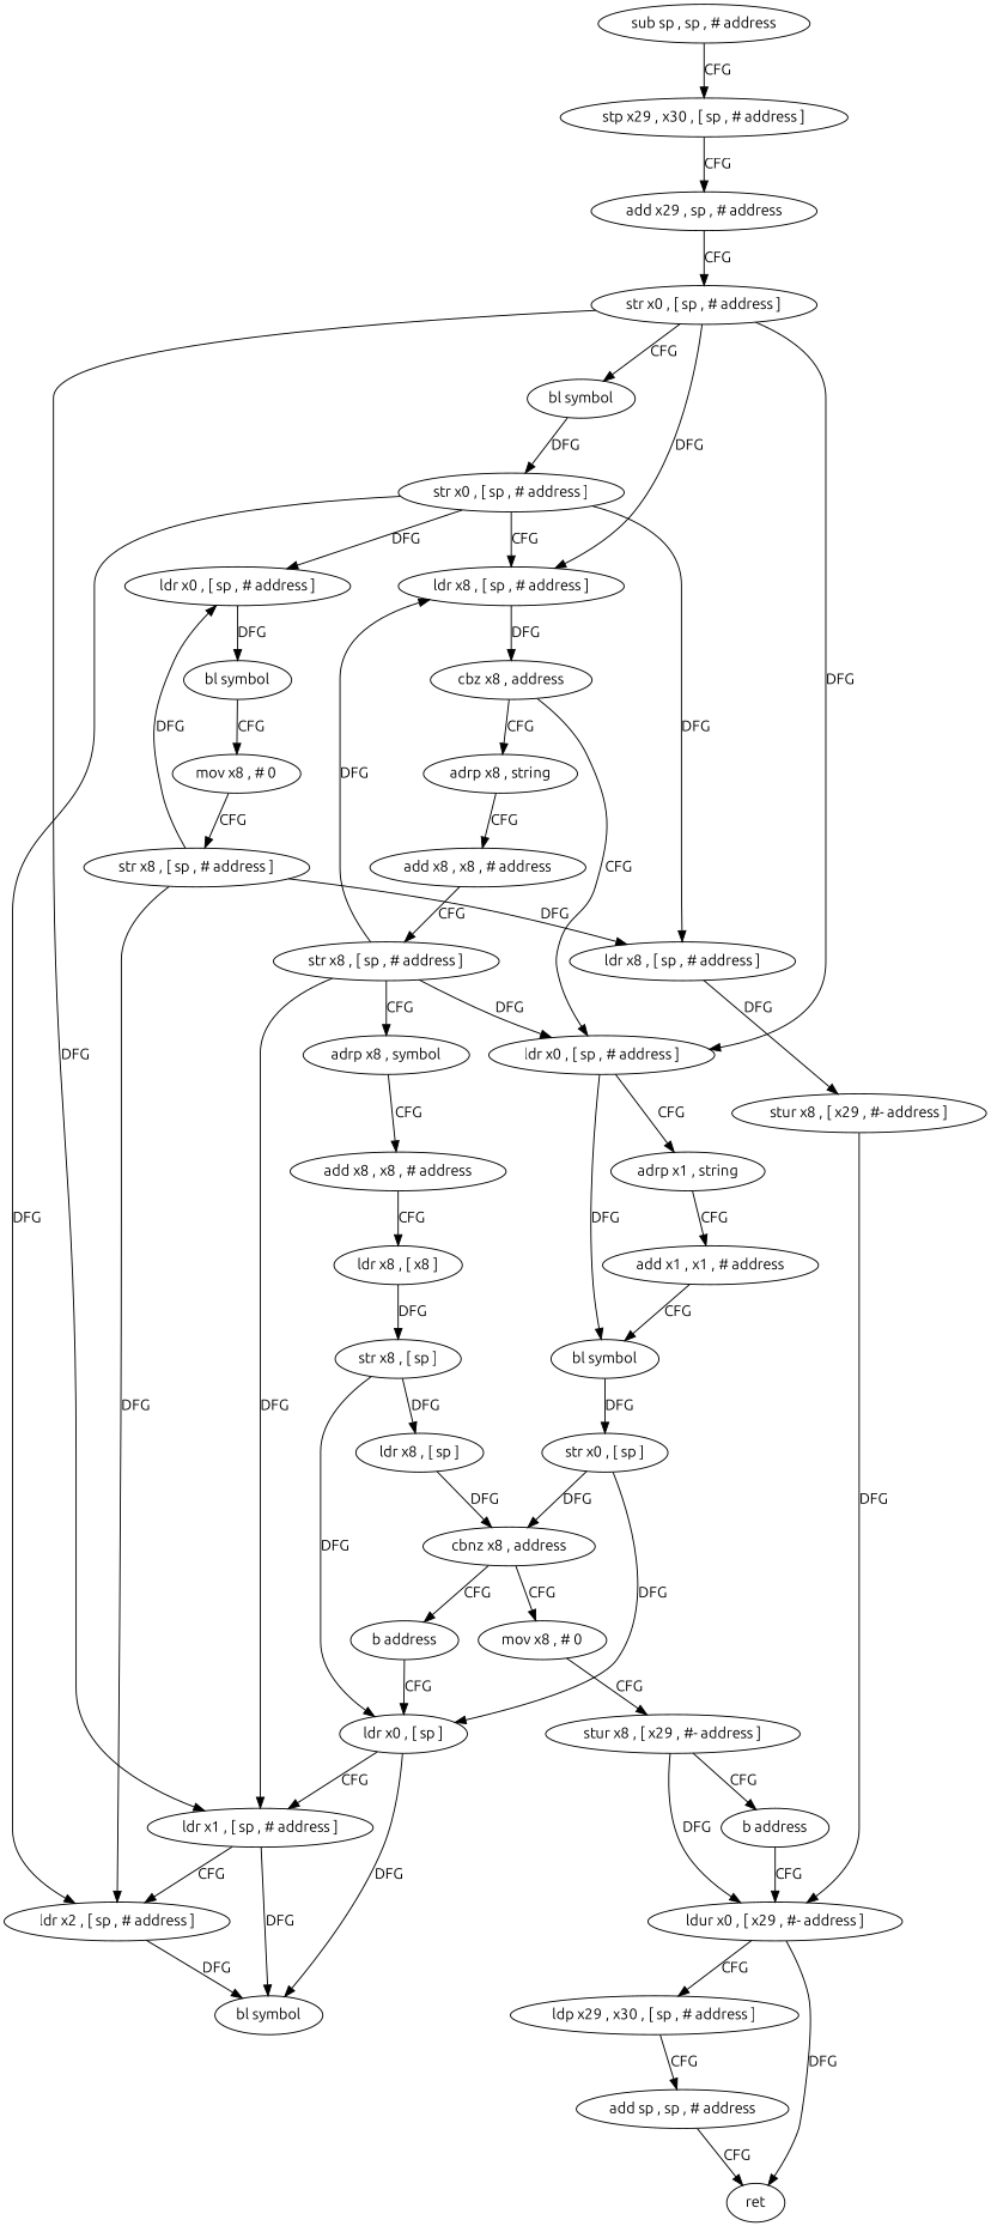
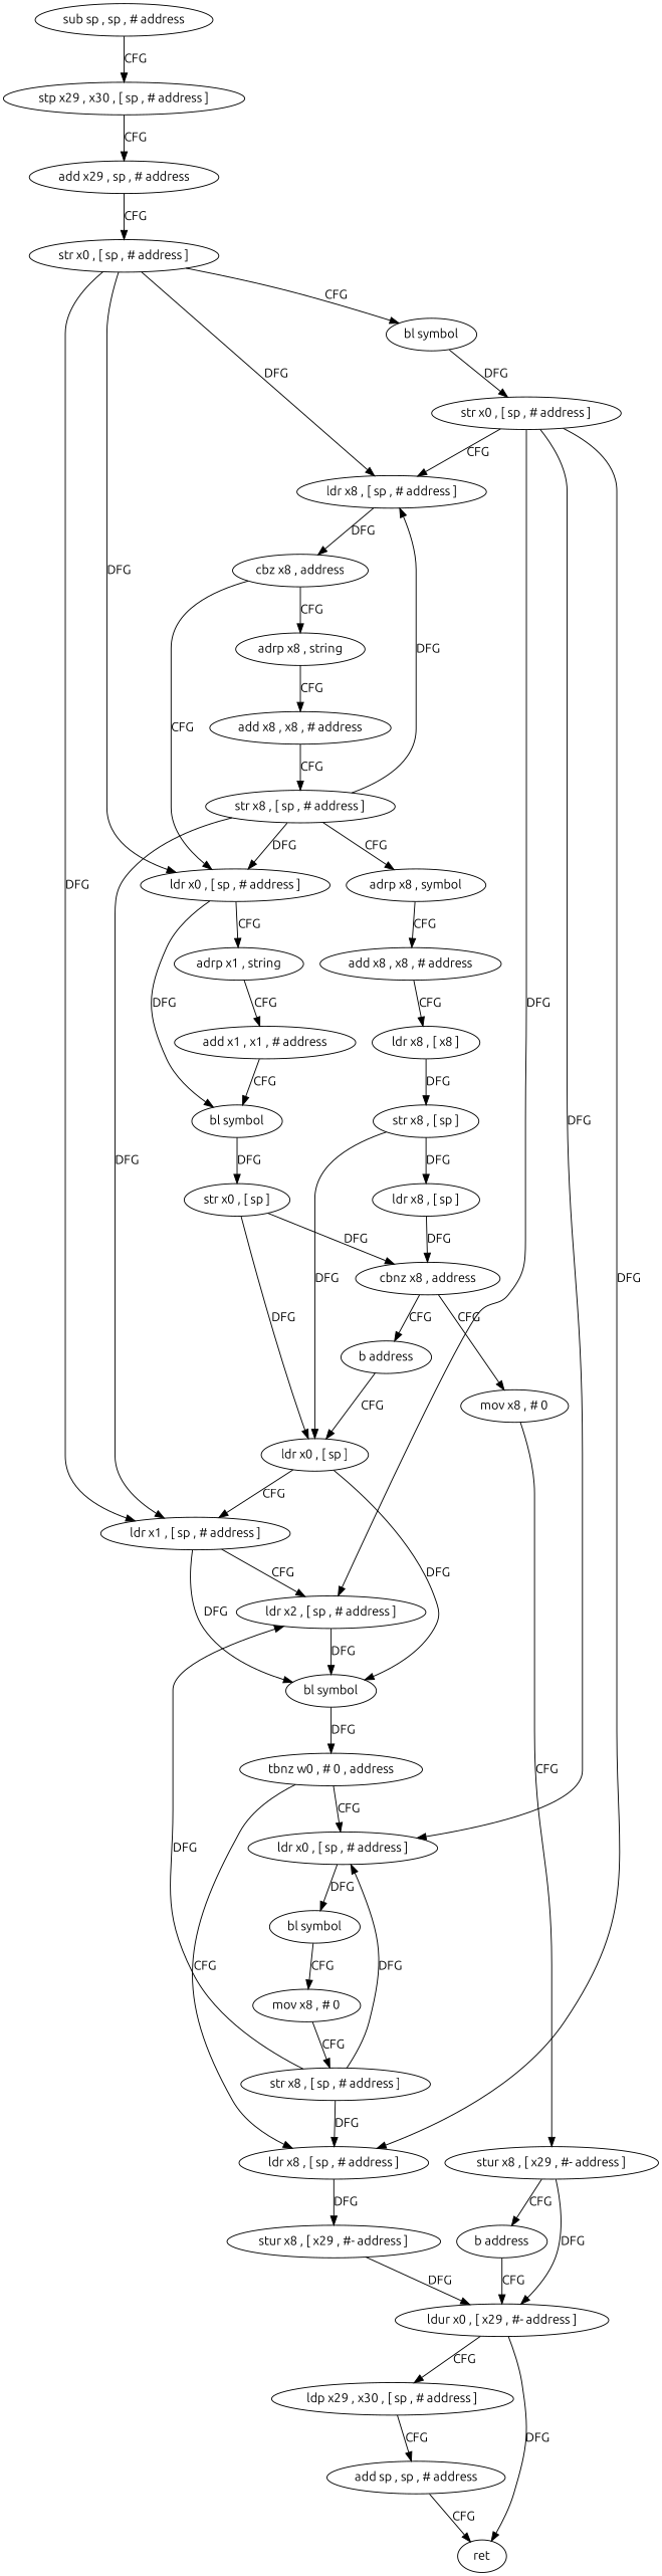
  digraph {
    fontname=Ubuntu
    node [fontname=Ubuntu]
    edge [fontname=Ubuntu]
    n1 [label="sub sp , sp , # address"]
    n2 [label="stp x29 , x30 , [ sp , # address ]"]
    n3 [label="add x29 , sp , # address"]
    n4 [label="str x0 , [ sp , # address ]"]
    n5 [label="bl symbol"]
    n6 [label="ldr x8 , [ sp , # address ]"]
    n7 [label="ldr x0 , [ sp , # address ]"]
    n8 [label="ldr x1 , [ sp , # address ]"]
    n9 [label="str x0 , [ sp , # address ]"]
    n10 [label="cbz x8 , address"]
    n11 [label="adrp x1 , string"]
    n12 [label="bl symbol"]
    n13 [label="ldr x2 , [ sp , # address ]"]
    n14 [label="bl symbol"]
    n15 [label="ldr x8 , [ sp , # address ]"]
    n16 [label="ldr x0 , [ sp , # address ]"]
    n17 [label="stur x8 , [ x29 , #- address ]"]
    n18 [label="bl symbol"]
    n19 [label="adrp x8 , string"]
    n20 [label="add x8 , x8 , # address"]
    n21 [label="str x8 , [ sp , # address ]"]
    n22 [label="add x1 , x1 , # address"]
    n23 [label="str x0 , [ sp ]"]
    n24 [label="adrp x8 , symbol"]
    n25 [label="add x8 , x8 , # address"]
    n26 [label="ldr x8 , [ x8 ]"]
    n27 [label="str x8 , [ sp ]"]
    n28 [label="ldr x0 , [ sp ]"]
    n29 [label="ldr x8 , [ sp ]"]
    n30 [label="cbnz x8 , address"]
+   n31 [label="tbnz w0 , # 0 , address"]
    n32 [label="b address"]
    n33 [label="mov x8 , # 0"]
    n34 [label="stur x8 , [ x29 , #- address ]"]
    n35 [label="ldur x0 , [ x29 , #- address ]"]
    n36 [label="b address"]
    n37 [label="ldp x29 , x30 , [ sp , # address ]"]
    n38 [label=ret]
    n39 [label="add sp , sp , # address"]
    n40 [label="mov x8 , # 0"]
    n41 [label="str x8 , [ sp , # address ]"]
    n1 -> n2 [label=CFG]
    n2 -> n3 [label=CFG]
    n3 -> n4 [label=CFG]
    n4 -> n5 [label=CFG]
    n4 -> n6 [label=DFG]
    n4 -> n7 [label=DFG]
    n4 -> n8 [label=DFG]
    n5 -> n9 [label=DFG]
    n6 -> n10 [label=DFG]
    n7 -> n11 [label=CFG]
    n7 -> n12 [label=DFG]
    n8 -> n13 [label=CFG]
    n8 -> n14 [label=DFG]
    n9 -> n6 [label=CFG]
    n9 -> n13 [label=DFG]
    n9 -> n15 [label=DFG]
    n9 -> n16 [label=DFG]
    n10 -> n7 [label=CFG]
    n10 -> n19 [label=CFG]
    n11 -> n22 [label=CFG]
    n12 -> n23 [label=DFG]
    n13 -> n14 [label=DFG]
+   n14 -> n31 [label=DFG]
    n15 -> n17 [label=DFG]
    n16 -> n18 [label=DFG]
    n17 -> n35 [label=DFG]
    n18 -> n40 [label=CFG]
    n19 -> n20 [label=CFG]
    n20 -> n21 [label=CFG]
    n21 -> n6 [label=DFG]
    n21 -> n7 [label=DFG]
    n21 -> n8 [label=DFG]
    n21 -> n24 [label=CFG]
    n22 -> n12 [label=CFG]
    n23 -> n28 [label=DFG]
    n23 -> n30 [label=DFG]
    n24 -> n25 [label=CFG]
    n25 -> n26 [label=CFG]
    n26 -> n27 [label=DFG]
    n27 -> n28 [label=DFG]
    n27 -> n29 [label=DFG]
    n28 -> n8 [label=CFG]
    n28 -> n14 [label=DFG]
    n29 -> n30 [label=DFG]
    n30 -> n32 [label=CFG]
    n30 -> n33 [label=CFG]
+   n31 -> n15 [label=CFG]
+   n31 -> n16 [label=CFG]
    n32 -> n28 [label=CFG]
    n33 -> n34 [label=CFG]
    n34 -> n35 [label=DFG]
    n34 -> n36 [label=CFG]
    n35 -> n37 [label=CFG]
    n35 -> n38 [label=DFG]
    n36 -> n35 [label=CFG]
    n37 -> n39 [label=CFG]
    n39 -> n38 [label=CFG]
    n40 -> n41 [label=CFG]
    n41 -> n13 [label=DFG]
    n41 -> n15 [label=DFG]
    n41 -> n16 [label=DFG]
  }
